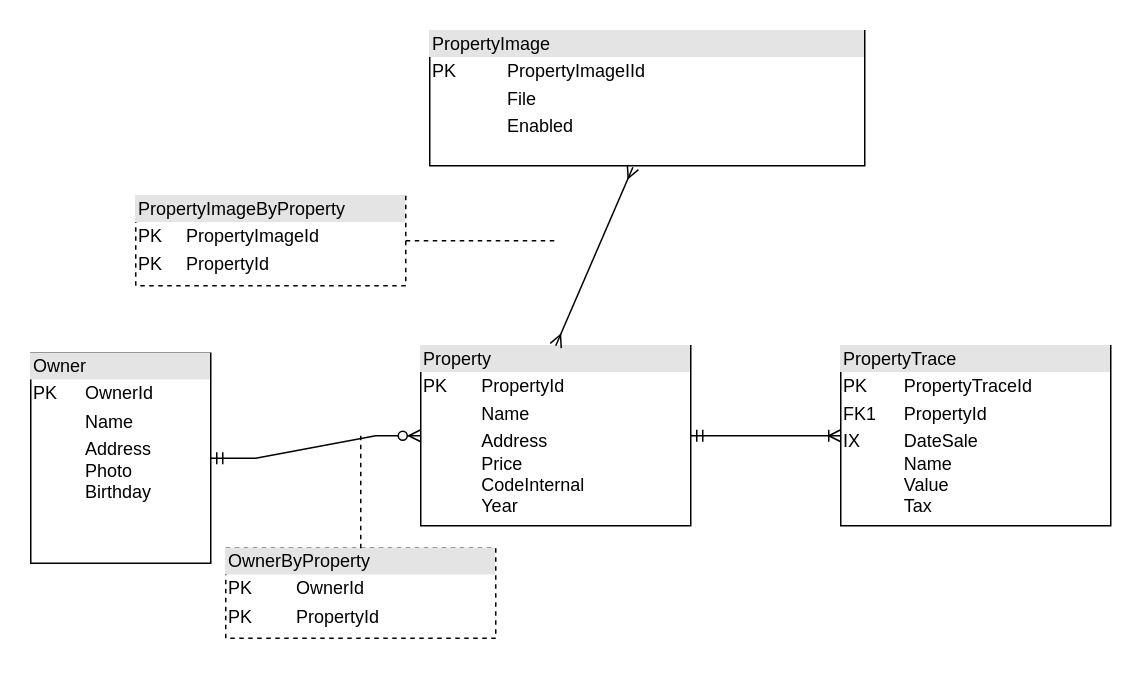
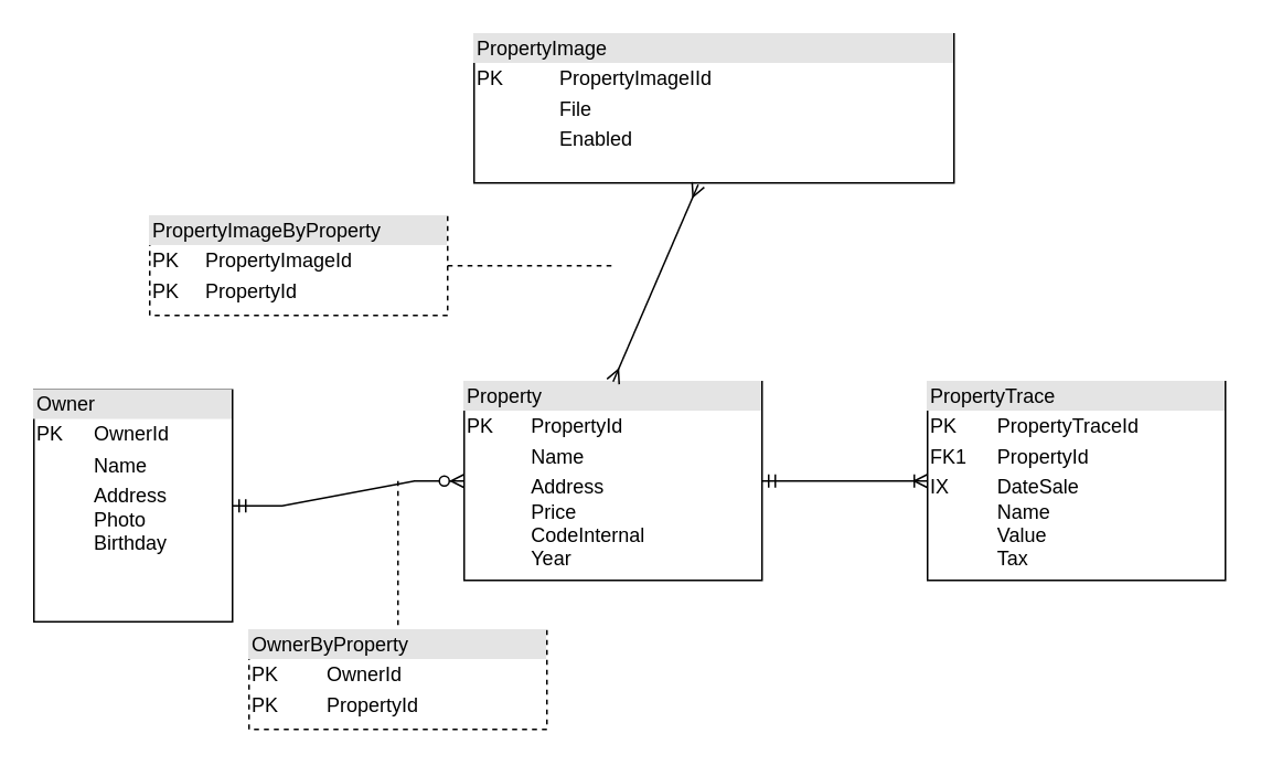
  <mxCell id="0" />
  <mxCell id="1" parent="0" />
  <mxCell id="2" value="&lt;div style=&quot;box-sizing:border-box;width:100%;background:#e4e4e4;padding:2px;&quot;&gt;PropertyImage&lt;br&gt;&lt;/div&gt;&lt;table style=&quot;width:100%;font-size:1em;&quot; cellpadding=&quot;2&quot; cellspacing=&quot;0&quot;&gt;&lt;tbody&gt;&lt;tr&gt;&lt;td&gt;PK&lt;/td&gt;&lt;td&gt;PropertyImageIId&lt;/td&gt;&lt;/tr&gt;&lt;tr&gt;&lt;td&gt;&lt;br&gt;&lt;/td&gt;&lt;td&gt;File&lt;/td&gt;&lt;/tr&gt;&lt;tr&gt;&lt;td&gt;&lt;/td&gt;&lt;td&gt;Enabled&lt;/td&gt;&lt;/tr&gt;&lt;/tbody&gt;&lt;/table&gt;" style="verticalAlign=top;align=left;overflow=fill;html=1;whiteSpace=wrap;" vertex="1" parent="1"><mxGeometry x="286" y="20" width="290" height="90" as="geometry" /></mxCell>
  <mxCell id="3" value="&lt;div style=&quot;box-sizing:border-box;width:100%;background:#e4e4e4;padding:2px;&quot;&gt;Property&lt;br&gt;&lt;/div&gt;&lt;table style=&quot;width:100%;font-size:1em;&quot; cellpadding=&quot;2&quot; cellspacing=&quot;0&quot;&gt;&lt;tbody&gt;&lt;tr&gt;&lt;td&gt;PK&lt;/td&gt;&lt;td&gt;PropertyId&lt;/td&gt;&lt;/tr&gt;&lt;tr&gt;&lt;td&gt;&lt;br&gt;&lt;/td&gt;&lt;td&gt;Name&lt;/td&gt;&lt;/tr&gt;&lt;tr&gt;&lt;td&gt;&lt;/td&gt;&lt;td&gt;Address&lt;br&gt;Price&lt;br&gt;CodeInternal&lt;br&gt;Year&lt;/td&gt;&lt;/tr&gt;&lt;/tbody&gt;&lt;/table&gt;" style="verticalAlign=top;align=left;overflow=fill;html=1;whiteSpace=wrap;" vertex="1" parent="1"><mxGeometry x="280" y="230" width="180" height="120" as="geometry" /></mxCell>
  <mxCell id="4" value="&lt;div style=&quot;box-sizing:border-box;width:100%;background:#e4e4e4;padding:2px;&quot;&gt;PropertyTrace&lt;br&gt;&lt;/div&gt;&lt;table style=&quot;width:100%;font-size:1em;&quot; cellpadding=&quot;2&quot; cellspacing=&quot;0&quot;&gt;&lt;tbody&gt;&lt;tr&gt;&lt;td&gt;PK&lt;/td&gt;&lt;td&gt;PropertyTraceId&lt;br&gt;&lt;/td&gt;&lt;/tr&gt;&lt;tr&gt;&lt;td&gt;FK1&lt;/td&gt;&lt;td&gt;PropertyId&lt;/td&gt;&lt;/tr&gt;&lt;tr&gt;&lt;td&gt;IX&lt;br&gt;&lt;br&gt;&lt;br&gt;&lt;br&gt;&lt;/td&gt;&lt;td&gt;DateSale&lt;br&gt;Name&lt;br&gt;Value&lt;br&gt;Tax&lt;br&gt;&lt;/td&gt;&lt;/tr&gt;&lt;/tbody&gt;&lt;/table&gt;" style="verticalAlign=top;align=left;overflow=fill;html=1;whiteSpace=wrap;" vertex="1" parent="1"><mxGeometry x="560" y="230" width="180" height="120" as="geometry" /></mxCell>
  <mxCell id="5" value="&lt;div style=&quot;box-sizing:border-box;width:100%;background:#e4e4e4;padding:2px;&quot;&gt;Owner&lt;br&gt;&lt;/div&gt;&lt;table style=&quot;width:100%;font-size:1em;&quot; cellpadding=&quot;2&quot; cellspacing=&quot;0&quot;&gt;&lt;tbody&gt;&lt;tr&gt;&lt;td&gt;PK&lt;/td&gt;&lt;td&gt;OwnerId&lt;/td&gt;&lt;/tr&gt;&lt;tr&gt;&lt;td&gt;&lt;br&gt;&lt;/td&gt;&lt;td&gt;Name&lt;/td&gt;&lt;/tr&gt;&lt;tr&gt;&lt;td&gt;&lt;/td&gt;&lt;td&gt;Address&lt;br&gt;Photo&lt;br&gt;Birthday&lt;/td&gt;&lt;/tr&gt;&lt;/tbody&gt;&lt;/table&gt;" style="verticalAlign=top;align=left;overflow=fill;html=1;whiteSpace=wrap;" vertex="1" parent="1"><mxGeometry x="20" y="235" width="120" height="140" as="geometry" /></mxCell>
  <mxCell id="6" value="" style="fontSize=12;html=1;endArrow=ERmany;startArrow=ERmany;rounded=0;entryX=0.467;entryY=1.011;entryDx=0;entryDy=0;entryPerimeter=0;exitX=0.5;exitY=0;exitDx=0;exitDy=0;" edge="1" parent="1" source="3" target="2"><mxGeometry width="100" height="100" relative="1" as="geometry"><mxPoint x="330" y="340" as="sourcePoint" /><mxPoint x="430" y="240" as="targetPoint" /></mxGeometry></mxCell>
  <mxCell id="7" value="" style="edgeStyle=entityRelationEdgeStyle;fontSize=12;html=1;endArrow=ERoneToMany;startArrow=ERmandOne;rounded=0;entryX=0;entryY=0.5;entryDx=0;entryDy=0;exitX=1;exitY=0.5;exitDx=0;exitDy=0;" edge="1" parent="1" source="3" target="4"><mxGeometry width="100" height="100" relative="1" as="geometry"><mxPoint x="380" y="220" as="sourcePoint" /><mxPoint x="480" y="120" as="targetPoint" /></mxGeometry></mxCell>
- <mxCell id="8" value="&lt;div style=&quot;box-sizing:border-box;width:100%;background:#e4e4e4;padding:2px;&quot;&gt;OwnerByProperty&lt;br&gt;&lt;/div&gt;&lt;table style=&quot;width:100%;font-size:1em;&quot; cellpadding=&quot;2&quot; cellspacing=&quot;0&quot;&gt;&lt;tbody&gt;&lt;tr&gt;&lt;td&gt;PK&lt;/td&gt;&lt;td&gt;OwnerId&lt;/td&gt;&lt;/tr&gt;&lt;tr&gt;&lt;td&gt;PK&lt;br&gt;&lt;/td&gt;&lt;td&gt;PropertyId&lt;br&gt;&lt;/td&gt;&lt;/tr&gt;&lt;tr&gt;&lt;td&gt;&lt;/td&gt;&lt;td&gt;&lt;br&gt;&lt;/td&gt;&lt;/tr&gt;&lt;/tbody&gt;&lt;/table&gt;" style="verticalAlign=top;align=left;overflow=fill;html=1;whiteSpace=wrap;dashed=1;" vertex="1" parent="1"><mxGeometry x="150" y="365" width="180" height="60" as="geometry" /></mxCell>
+ <mxCell id="8" value="&lt;div style=&quot;box-sizing:border-box;width:100%;background:#e4e4e4;padding:2px;&quot;&gt;OwnerByProperty&lt;br&gt;&lt;/div&gt;&lt;table style=&quot;width:100%;font-size:1em;&quot; cellpadding=&quot;2&quot; cellspacing=&quot;0&quot;&gt;&lt;tbody&gt;&lt;tr&gt;&lt;td&gt;PK&lt;/td&gt;&lt;td&gt;OwnerId&lt;/td&gt;&lt;/tr&gt;&lt;tr&gt;&lt;td&gt;PK&lt;br&gt;&lt;/td&gt;&lt;td&gt;PropertyId&lt;br&gt;&lt;/td&gt;&lt;/tr&gt;&lt;tr&gt;&lt;td&gt;&lt;/td&gt;&lt;td&gt;&lt;br&gt;&lt;/td&gt;&lt;/tr&gt;&lt;/tbody&gt;&lt;/table&gt;" style="verticalAlign=top;align=left;overflow=fill;html=1;whiteSpace=wrap;dashed=1;" vertex="1" parent="1"><mxGeometry x="150" y="380" width="180" height="60" as="geometry" /></mxCell>
  <mxCell id="9" value="" style="edgeStyle=entityRelationEdgeStyle;fontSize=12;html=1;endArrow=ERzeroToMany;startArrow=ERmandOne;rounded=0;exitX=1;exitY=0.5;exitDx=0;exitDy=0;entryX=0;entryY=0.5;entryDx=0;entryDy=0;" edge="1" parent="1" source="5" target="3"><mxGeometry width="100" height="100" relative="1" as="geometry"><mxPoint x="380" y="420" as="sourcePoint" /><mxPoint x="480" y="320" as="targetPoint" /></mxGeometry></mxCell>
  <mxCell id="10" value="&lt;div style=&quot;box-sizing:border-box;width:100%;background:#e4e4e4;padding:2px;&quot;&gt;PropertyImageByProperty&lt;br&gt;&lt;/div&gt;&lt;table style=&quot;width:100%;font-size:1em;&quot; cellpadding=&quot;2&quot; cellspacing=&quot;0&quot;&gt;&lt;tbody&gt;&lt;tr&gt;&lt;td&gt;PK&lt;/td&gt;&lt;td&gt;PropertyImageId&lt;/td&gt;&lt;/tr&gt;&lt;tr&gt;&lt;td&gt;PK&lt;br&gt;&lt;/td&gt;&lt;td&gt;PropertyId&lt;br&gt;&lt;/td&gt;&lt;/tr&gt;&lt;tr&gt;&lt;td&gt;&lt;/td&gt;&lt;td&gt;&lt;br&gt;&lt;/td&gt;&lt;/tr&gt;&lt;/tbody&gt;&lt;/table&gt;" style="verticalAlign=top;align=left;overflow=fill;html=1;whiteSpace=wrap;dashed=1;" vertex="1" parent="1"><mxGeometry x="90" y="130" width="180" height="60" as="geometry" /></mxCell>
  <mxCell id="11" value="" style="endArrow=none;html=1;rounded=0;exitX=1;exitY=0.5;exitDx=0;exitDy=0;dashed=1;" edge="1" parent="1" source="10"><mxGeometry relative="1" as="geometry"><mxPoint x="350" y="270" as="sourcePoint" /><mxPoint x="370" y="160" as="targetPoint" /></mxGeometry></mxCell>
  <mxCell id="12" value="" style="endArrow=none;html=1;rounded=0;dashed=1;entryX=0.5;entryY=0;entryDx=0;entryDy=0;" edge="1" parent="1" target="8"><mxGeometry relative="1" as="geometry"><mxPoint x="240" y="290" as="sourcePoint" /><mxPoint x="380" y="170" as="targetPoint" /></mxGeometry></mxCell>
